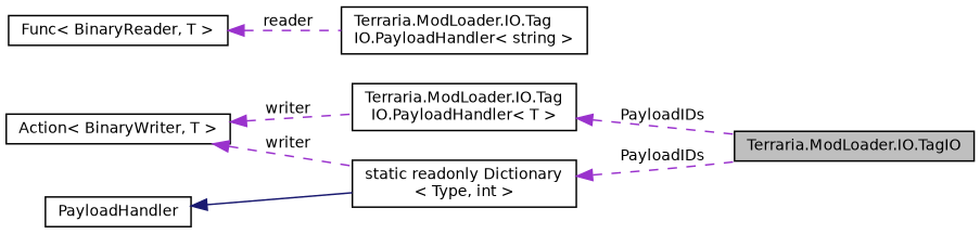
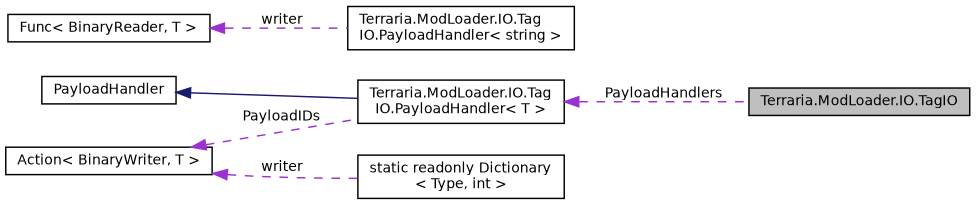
  digraph {
    rankdir=LR
    node [color=black fillcolor=white fontname=Helvetica fontsize=10 shape=record style=filled]
    edge [color=darkorchid3 dir=back fontname=Helvetica fontsize=10 labelfontname=Helvetica labelfontsize=10 style=dashed]
    n1 [fillcolor=grey75 fontcolor=black height=0.2 label="Terraria.ModLoader.IO.TagIO" width=0.4]
    n2 [height=0.2 label="Terraria.ModLoader.IO.Tag\lIO.PayloadHandler\< T \>" width=0.4]
    n3 [height=0.2 label=PayloadHandler width=0.4]
    n4 [height=0.2 label="Func\< BinaryReader, T \>" width=0.4]
    n5 [height=0.2 label="Terraria.ModLoader.IO.Tag\lIO.PayloadHandler\< string \>" width=0.4]
    n6 [height=0.2 label="Action\< BinaryWriter, T \>" width=0.4]
    n7 [height=0.2 label="static readonly Dictionary\l\< Type, int \>" width=0.4]
-   n2 -> n1 [label=" PayloadIDs"]
-   n3 -> n7 [color=midnightblue style=solid]
-   n4 -> n5 [label=" reader"]
-   n6 -> n2 [label=" writer"]
+   n2 -> n1 [label=" PayloadHandlers"]
+   n3 -> n2 [color=midnightblue style=solid]
+   n4 -> n5 [label=" writer"]
+   n6 -> n2 [label=" PayloadIDs"]
    n6 -> n7 [label=" writer"]
-   n7 -> n1 [label=" PayloadIDs"]
  }
